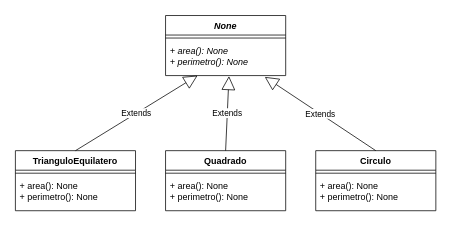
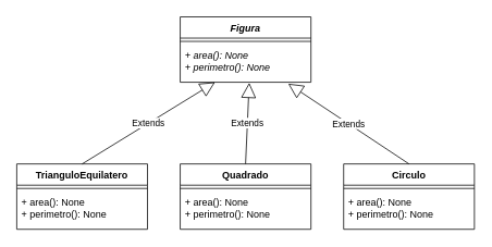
  <mxCell id="0" />
  <mxCell id="1" parent="0" />
- <mxCell id="2" value="None" style="swimlane;fontStyle=3;align=center;verticalAlign=top;childLayout=stackLayout;horizontal=1;startSize=26;horizontalStack=0;resizeParent=1;resizeParentMax=0;resizeLast=0;collapsible=1;marginBottom=0;" vertex="1" parent="1"><mxGeometry x="220" y="20" width="160" height="80" as="geometry" /></mxCell>
+ <mxCell id="2" value="Figura" style="swimlane;fontStyle=3;align=center;verticalAlign=top;childLayout=stackLayout;horizontal=1;startSize=26;horizontalStack=0;resizeParent=1;resizeParentMax=0;resizeLast=0;collapsible=1;marginBottom=0;" vertex="1" parent="1"><mxGeometry x="220" y="20" width="160" height="80" as="geometry" /></mxCell>
  <mxCell id="3" value="" style="line;strokeWidth=1;fillColor=none;align=left;verticalAlign=middle;spacingTop=-1;spacingLeft=3;spacingRight=3;rotatable=0;labelPosition=right;points=[];portConstraint=eastwest;" vertex="1" parent="2"><mxGeometry y="26" width="160" height="8" as="geometry" /></mxCell>
  <mxCell id="4" value="+ area(): None&#10;+ perimetro(): None" style="text;strokeColor=none;fillColor=none;align=left;verticalAlign=top;spacingLeft=4;spacingRight=4;overflow=hidden;rotatable=0;points=[[0,0.5],[1,0.5]];portConstraint=eastwest;fontStyle=2" vertex="1" parent="2"><mxGeometry y="34" width="160" height="46" as="geometry" /></mxCell>
  <mxCell id="5" value="Quadrado" style="swimlane;fontStyle=1;align=center;verticalAlign=top;childLayout=stackLayout;horizontal=1;startSize=26;horizontalStack=0;resizeParent=1;resizeParentMax=0;resizeLast=0;collapsible=1;marginBottom=0;" vertex="1" parent="1"><mxGeometry x="220" y="200" width="160" height="80" as="geometry" /></mxCell>
  <mxCell id="6" value="" style="line;strokeWidth=1;fillColor=none;align=left;verticalAlign=middle;spacingTop=-1;spacingLeft=3;spacingRight=3;rotatable=0;labelPosition=right;points=[];portConstraint=eastwest;" vertex="1" parent="5"><mxGeometry y="26" width="160" height="8" as="geometry" /></mxCell>
  <mxCell id="7" value="+ area(): None&#10;+ perimetro(): None" style="text;strokeColor=none;fillColor=none;align=left;verticalAlign=top;spacingLeft=4;spacingRight=4;overflow=hidden;rotatable=0;points=[[0,0.5],[1,0.5]];portConstraint=eastwest;fontStyle=0" vertex="1" parent="5"><mxGeometry y="34" width="160" height="46" as="geometry" /></mxCell>
  <mxCell id="8" value="TrianguloEquilatero" style="swimlane;fontStyle=1;align=center;verticalAlign=top;childLayout=stackLayout;horizontal=1;startSize=26;horizontalStack=0;resizeParent=1;resizeParentMax=0;resizeLast=0;collapsible=1;marginBottom=0;" vertex="1" parent="1"><mxGeometry x="20" y="200" width="160" height="80" as="geometry" /></mxCell>
  <mxCell id="9" value="" style="line;strokeWidth=1;fillColor=none;align=left;verticalAlign=middle;spacingTop=-1;spacingLeft=3;spacingRight=3;rotatable=0;labelPosition=right;points=[];portConstraint=eastwest;" vertex="1" parent="8"><mxGeometry y="26" width="160" height="8" as="geometry" /></mxCell>
  <mxCell id="10" value="+ area(): None&#10;+ perimetro(): None" style="text;strokeColor=none;fillColor=none;align=left;verticalAlign=top;spacingLeft=4;spacingRight=4;overflow=hidden;rotatable=0;points=[[0,0.5],[1,0.5]];portConstraint=eastwest;fontStyle=0" vertex="1" parent="8"><mxGeometry y="34" width="160" height="46" as="geometry" /></mxCell>
  <mxCell id="11" value="Circulo" style="swimlane;fontStyle=1;align=center;verticalAlign=top;childLayout=stackLayout;horizontal=1;startSize=26;horizontalStack=0;resizeParent=1;resizeParentMax=0;resizeLast=0;collapsible=1;marginBottom=0;" vertex="1" parent="1"><mxGeometry x="420" y="200" width="160" height="80" as="geometry" /></mxCell>
  <mxCell id="12" value="" style="line;strokeWidth=1;fillColor=none;align=left;verticalAlign=middle;spacingTop=-1;spacingLeft=3;spacingRight=3;rotatable=0;labelPosition=right;points=[];portConstraint=eastwest;" vertex="1" parent="11"><mxGeometry y="26" width="160" height="8" as="geometry" /></mxCell>
  <mxCell id="13" value="+ area(): None&#10;+ perimetro(): None" style="text;strokeColor=none;fillColor=none;align=left;verticalAlign=top;spacingLeft=4;spacingRight=4;overflow=hidden;rotatable=0;points=[[0,0.5],[1,0.5]];portConstraint=eastwest;fontStyle=0" vertex="1" parent="11"><mxGeometry y="34" width="160" height="46" as="geometry" /></mxCell>
  <mxCell id="14" value="Extends" style="endArrow=block;endSize=16;endFill=0;html=1;rounded=0;exitX=0.5;exitY=0;exitDx=0;exitDy=0;" edge="1" parent="1" source="8" target="4"><mxGeometry width="160" relative="1" as="geometry"><mxPoint x="210" y="250" as="sourcePoint" /><mxPoint x="370" y="250" as="targetPoint" /></mxGeometry></mxCell>
  <mxCell id="15" value="Extends" style="endArrow=block;endSize=16;endFill=0;html=1;rounded=0;entryX=0.528;entryY=1.015;entryDx=0;entryDy=0;entryPerimeter=0;exitX=0.5;exitY=0;exitDx=0;exitDy=0;" edge="1" parent="1" source="5" target="4"><mxGeometry width="160" relative="1" as="geometry"><mxPoint x="210" y="250" as="sourcePoint" /><mxPoint x="370" y="250" as="targetPoint" /></mxGeometry></mxCell>
  <mxCell id="16" value="Extends" style="endArrow=block;endSize=16;endFill=0;html=1;rounded=0;entryX=0.826;entryY=1.039;entryDx=0;entryDy=0;entryPerimeter=0;exitX=0.5;exitY=0;exitDx=0;exitDy=0;" edge="1" parent="1" source="11" target="4"><mxGeometry width="160" relative="1" as="geometry"><mxPoint x="210" y="250" as="sourcePoint" /><mxPoint x="370" y="250" as="targetPoint" /></mxGeometry></mxCell>
